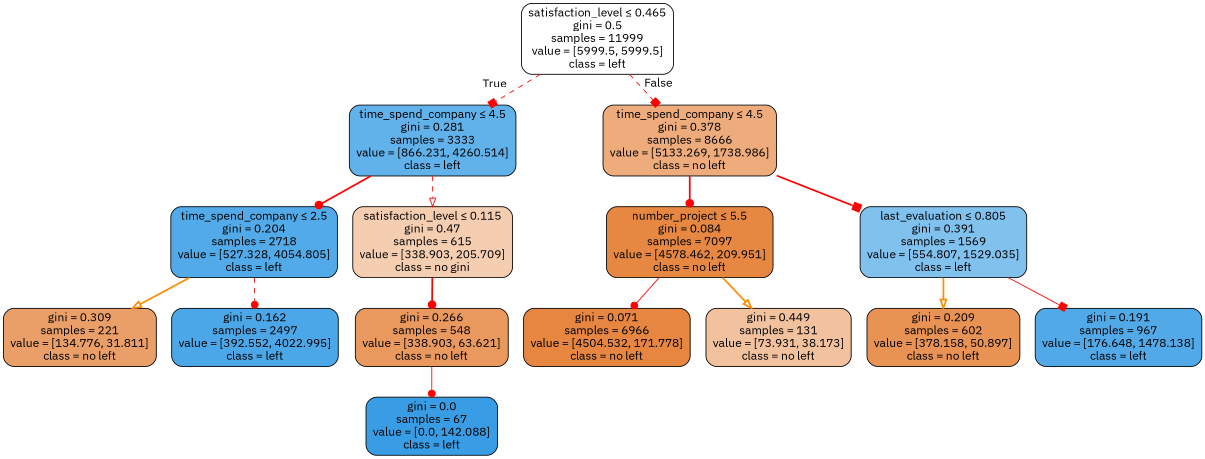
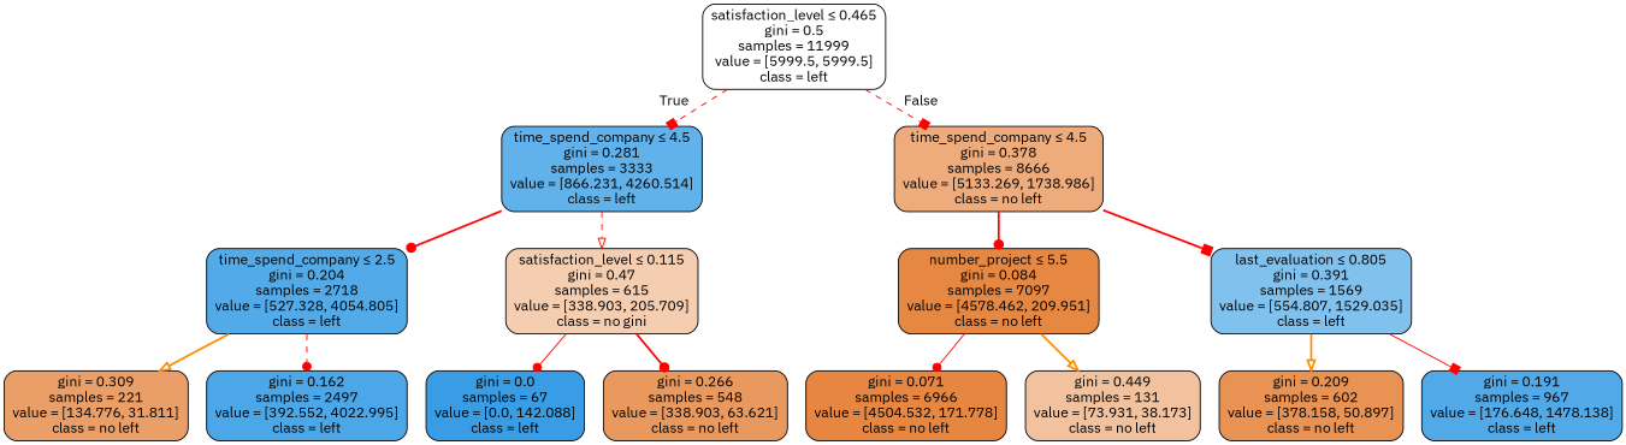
  digraph {
    fontname="IBM Plex Sans"
    node [color=black fontname="IBM Plex Sans" shape=box style="filled, rounded"]
    edge [arrowhead=dot color=red fontname="IBM Plex Sans" style=bold]
    n1 [fillcolor="#ffffff" label=<satisfaction_level &le; 0.465<br/>gini = 0.5<br/>samples = 11999<br/>value = [5999.5, 5999.5]<br/>class = left>]
    n2 [fillcolor="#61b1ea" label=<time_spend_company &le; 4.5<br/>gini = 0.281<br/>samples = 3333<br/>value = [866.231, 4260.514]<br/>class = left>]
    n3 [fillcolor="#eeac7c" label=<time_spend_company &le; 4.5<br/>gini = 0.378<br/>samples = 8666<br/>value = [5133.269, 1738.986]<br/>class = no left>]
    n4 [fillcolor="#53aae8" label=<time_spend_company &le; 2.5<br/>gini = 0.204<br/>samples = 2718<br/>value = [527.328, 4054.805]<br/>class = left>]
    n5 [fillcolor="#f5cdb1" label=<satisfaction_level &le; 0.115<br/>gini = 0.47<br/>samples = 615<br/>value = [338.903, 205.709]<br/>class = no gini>]
    n6 [fillcolor="#e68742" label=<number_project &le; 5.5<br/>gini = 0.084<br/>samples = 7097<br/>value = [4578.462, 209.951]<br/>class = no left>]
    n7 [fillcolor="#81c1ee" label=<last_evaluation &le; 0.805<br/>gini = 0.391<br/>samples = 1569<br/>value = [554.807, 1529.035]<br/>class = left>]
    n8 [fillcolor="#eb9f68" label=<gini = 0.309<br/>samples = 221<br/>value = [134.776, 31.811]<br/>class = no left>]
    n9 [fillcolor="#4ca7e8" label=<gini = 0.162<br/>samples = 2497<br/>value = [392.552, 4022.995]<br/>class = left>]
    n10 [fillcolor="#399de5" label=<gini = 0.0<br/>samples = 67<br/>value = [0.0, 142.088]<br/>class = left>]
    n11 [fillcolor="#ea995e" label=<gini = 0.266<br/>samples = 548<br/>value = [338.903, 63.621]<br/>class = no left>]
    n12 [fillcolor="#e68641" label=<gini = 0.071<br/>samples = 6966<br/>value = [4504.532, 171.778]<br/>class = no left>]
    n13 [fillcolor="#f2c29f" label=<gini = 0.449<br/>samples = 131<br/>value = [73.931, 38.173]<br/>class = no left>]
    n14 [fillcolor="#e89254" label=<gini = 0.209<br/>samples = 602<br/>value = [378.158, 50.897]<br/>class = no left>]
    n15 [fillcolor="#51a9e8" label=<gini = 0.191<br/>samples = 967<br/>value = [176.648, 1478.138]<br/>class = left>]
    n1 -> n2 [arrowhead=box headlabel=True labelangle=45 labeldistance=2.5 style=dashed]
    n1 -> n3 [arrowhead=box headlabel=False labelangle=-45 labeldistance=2.5 style=dashed]
    n2 -> n4
    n2 -> n5 [arrowhead=onormal style=dashed]
    n3 -> n6
    n3 -> n7 [arrowhead=box]
    n4 -> n8 [arrowhead=onormal color=darkorange]
    n4 -> n9 [style=dashed]
-   n11 -> n10 [style=solid]
+   n5 -> n10 [style=solid]
    n5 -> n11
    n6 -> n12 [style=solid]
    n6 -> n13 [arrowhead=onormal color=darkorange]
    n7 -> n14 [arrowhead=onormal color=darkorange]
    n7 -> n15 [arrowhead=box style=solid]
  }
